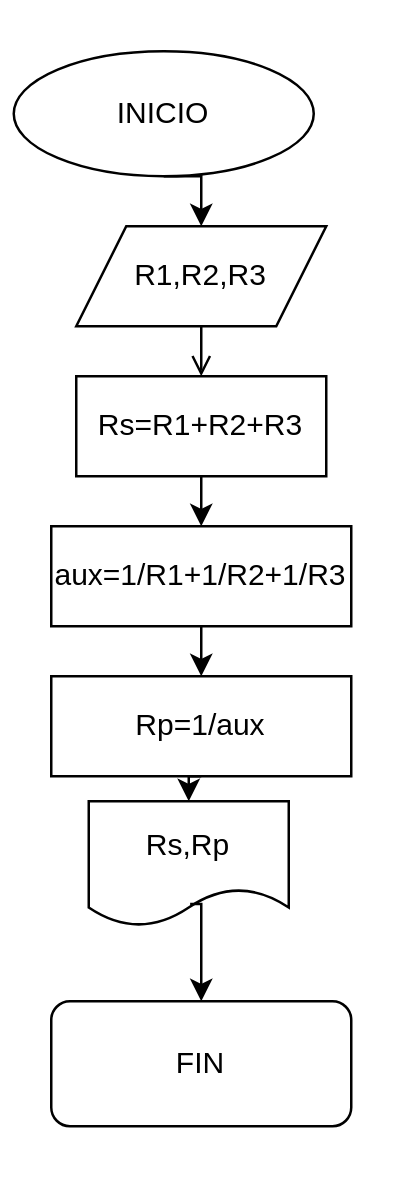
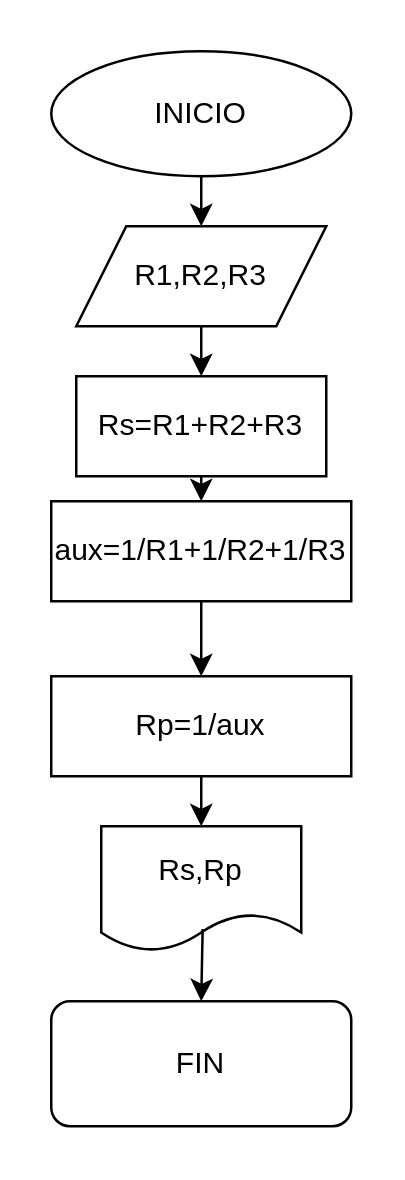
  <mxCell id="0" />
  <mxCell id="1" parent="0" />
  <mxCell id="2" style="edgeStyle=orthogonalEdgeStyle;rounded=0;orthogonalLoop=1;jettySize=auto;html=1;exitX=0.5;exitY=1;exitDx=0;exitDy=0;entryX=0.5;entryY=0;entryDx=0;entryDy=0;" parent="1" source="3" target="6" edge="1"><mxGeometry relative="1" as="geometry"><mxPoint x="80" y="90" as="targetPoint" /></mxGeometry></mxCell>
- <mxCell id="3" value="INICIO" style="ellipse;whiteSpace=wrap;html=1;" parent="1" vertex="1"><mxGeometry x="5" y="20" width="120" height="50" as="geometry" /></mxCell>
+ <mxCell id="3" value="INICIO" style="ellipse;whiteSpace=wrap;html=1;" parent="1" vertex="1"><mxGeometry x="20" y="20" width="120" height="50" as="geometry" /></mxCell>
  <mxCell id="4" value="FIN" style="whiteSpace=wrap;html=1;rounded=1;" parent="1" vertex="1"><mxGeometry x="20" y="400" width="120" height="50" as="geometry" /></mxCell>
- <mxCell id="5" style="edgeStyle=orthogonalEdgeStyle;rounded=0;orthogonalLoop=1;jettySize=auto;html=1;exitX=0.5;exitY=1;exitDx=0;exitDy=0;entryX=0.5;entryY=0;entryDx=0;entryDy=0;endArrow=open;" edge="1" parent="1" source="6" target="10"><mxGeometry relative="1" as="geometry" /></mxCell>
+ <mxCell id="5" style="edgeStyle=orthogonalEdgeStyle;rounded=0;orthogonalLoop=1;jettySize=auto;html=1;exitX=0.5;exitY=1;exitDx=0;exitDy=0;entryX=0.5;entryY=0;entryDx=0;entryDy=0;" edge="1" parent="1" source="6" target="10"><mxGeometry relative="1" as="geometry" /></mxCell>
  <mxCell id="6" value="R1,R2,R3" style="shape=parallelogram;perimeter=parallelogramPerimeter;whiteSpace=wrap;html=1;fixedSize=1;" parent="1" vertex="1"><mxGeometry x="30" y="90" width="100" height="40" as="geometry" /></mxCell>
- <mxCell id="7" value="Rs,Rp" style="shape=document;whiteSpace=wrap;html=1;boundedLbl=1;" parent="1" vertex="1"><mxGeometry x="35" y="320" width="80" height="50" as="geometry" /></mxCell>
+ <mxCell id="7" value="Rs,Rp" style="shape=document;whiteSpace=wrap;html=1;boundedLbl=1;" parent="1" vertex="1"><mxGeometry x="40" y="330" width="80" height="50" as="geometry" /></mxCell>
  <mxCell id="8" style="edgeStyle=orthogonalEdgeStyle;rounded=0;orthogonalLoop=1;jettySize=auto;html=1;exitX=0.507;exitY=0.822;exitDx=0;exitDy=0;entryX=0.5;entryY=0;entryDx=0;entryDy=0;exitPerimeter=0;" parent="1" source="7" target="4" edge="1"><mxGeometry relative="1" as="geometry"><mxPoint x="80" y="420" as="sourcePoint" /></mxGeometry></mxCell>
  <mxCell id="9" style="edgeStyle=orthogonalEdgeStyle;rounded=0;orthogonalLoop=1;jettySize=auto;html=1;exitX=0.5;exitY=1;exitDx=0;exitDy=0;entryX=0.5;entryY=0;entryDx=0;entryDy=0;" edge="1" parent="1" source="10" target="12"><mxGeometry relative="1" as="geometry" /></mxCell>
  <mxCell id="10" value="Rs=R1+R2+R3" style="rounded=0;whiteSpace=wrap;html=1;" vertex="1" parent="1"><mxGeometry x="30" y="150" width="100" height="40" as="geometry" /></mxCell>
  <mxCell id="11" style="edgeStyle=orthogonalEdgeStyle;rounded=0;orthogonalLoop=1;jettySize=auto;html=1;exitX=0.5;exitY=1;exitDx=0;exitDy=0;entryX=0.5;entryY=0;entryDx=0;entryDy=0;" edge="1" parent="1" source="12" target="14"><mxGeometry relative="1" as="geometry" /></mxCell>
- <mxCell id="12" value="aux=1/R1+1/R2+1/R3" style="rounded=0;whiteSpace=wrap;html=1;" vertex="1" parent="1"><mxGeometry x="20" y="210" width="120" height="40" as="geometry" /></mxCell>
+ <mxCell id="12" value="aux=1/R1+1/R2+1/R3" style="rounded=0;whiteSpace=wrap;html=1;" vertex="1" parent="1"><mxGeometry x="20" y="200" width="120" height="40" as="geometry" /></mxCell>
  <mxCell id="13" style="edgeStyle=orthogonalEdgeStyle;rounded=0;orthogonalLoop=1;jettySize=auto;html=1;exitX=0.5;exitY=1;exitDx=0;exitDy=0;entryX=0.5;entryY=0;entryDx=0;entryDy=0;" edge="1" parent="1" source="14" target="7"><mxGeometry relative="1" as="geometry" /></mxCell>
  <mxCell id="14" value="Rp=1/aux" style="rounded=0;whiteSpace=wrap;html=1;" vertex="1" parent="1"><mxGeometry x="20" y="270" width="120" height="40" as="geometry" /></mxCell>
